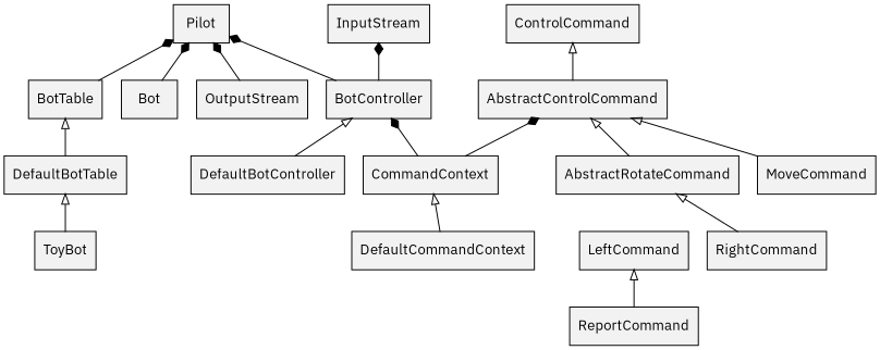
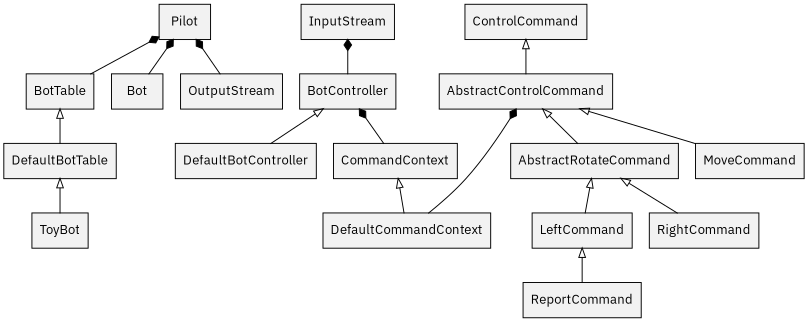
  digraph {
    fontname="IBM Plex Sans"
    node [fillcolor=gray95 fontname="IBM Plex Sans" shape=record style=filled]
    edge [arrowtail=diamond dir=back fontname="IBM Plex Sans"]
    n1 [label=Bot]
    n2 [label=ToyBot]
    n3 [label=BotController]
    n4 [label=DefaultBotController]
    n5 [label=CommandContext]
    n6 [label=DefaultCommandContext]
    n7 [label=BotTable]
    n8 [label=DefaultBotTable]
    n9 [label=ControlCommand]
    n10 [label=AbstractControlCommand]
    n11 [label=AbstractRotateCommand]
    n12 [label=MoveCommand]
    n13 [label=LeftCommand]
    n14 [label=RightCommand]
    n15 [label=ReportCommand]
    n16 [label=Pilot]
    n17 [label=OutputStream]
    n18 [label=InputStream]
    n3 -> n4 [arrowtail=onormal]
    n3 -> n5
    n5 -> n6 [arrowtail=onormal]
    n7 -> n8 [arrowtail=onormal]
    n8 -> n2 [arrowtail=onormal]
    n9 -> n10 [arrowtail=onormal]
-   n10 -> n5
+   n10 -> n6
    n10 -> n11 [arrowtail=empty]
    n10 -> n12 [arrowtail=empty]
+   n11 -> n13 [arrowtail=empty]
    n11 -> n14 [arrowtail=empty]
    n13 -> n15 [arrowtail=empty]
    n16 -> n1
-   n16 -> n3
    n16 -> n7
    n16 -> n17
    n18 -> n3
  }
